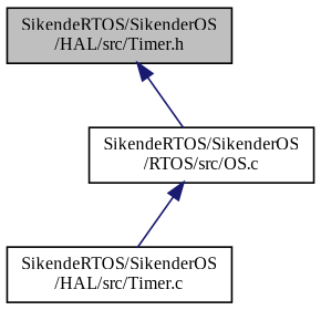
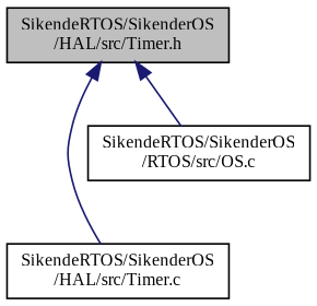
  digraph {
    fontname="Liberation Serif"
    node [color=black fillcolor=white fontname="Liberation Serif" fontsize=10 shape=record style=filled]
    edge [color=midnightblue dir=back fontname="Liberation Serif" fontsize=10 labelfontname=Helvetica labelfontsize=10 style=solid]
    n1 [fillcolor=grey75 fontcolor=black height=0.2 label="SikendeRTOS/SikenderOS\l/HAL/src/Timer.h" width=0.4]
    n2 [height=0.2 label="SikendeRTOS/SikenderOS\l/HAL/src/Timer.c" width=0.4]
    n3 [height=0.2 label="SikendeRTOS/SikenderOS\l/RTOS/src/OS.c" width=0.4]
-   n3 -> n2
+   n1 -> n2
    n1 -> n3
  }
